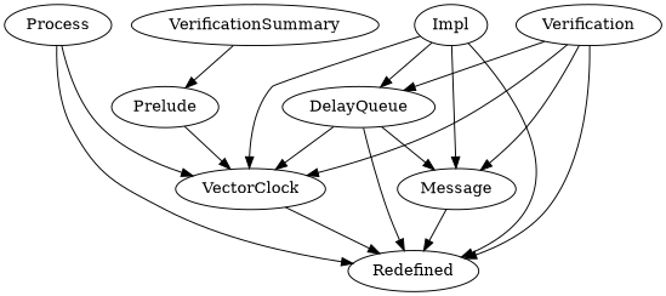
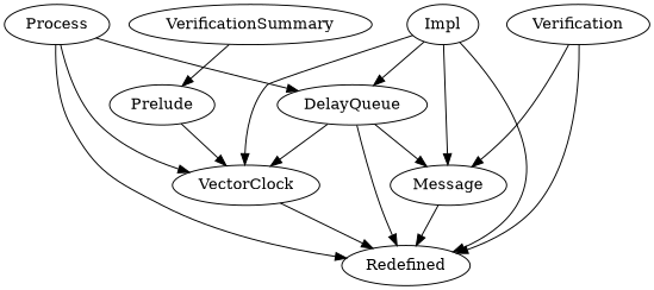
  digraph {
    Impl
    VectorClock
    Message
    DelayQueue
    Redefined
    Process
    Verification
    VerificationSummary
    Prelude
    Impl -> VectorClock
    Impl -> Message
    Impl -> DelayQueue
    Impl -> Redefined
    VectorClock -> Redefined
    Message -> Redefined
    DelayQueue -> VectorClock
    DelayQueue -> Message
    DelayQueue -> Redefined
    Process -> VectorClock
-   Verification -> DelayQueue
+   Process -> DelayQueue
    Process -> Redefined
-   Verification -> VectorClock
    Verification -> Message
    Verification -> Redefined
    VerificationSummary -> Prelude
    Prelude -> VectorClock
  }
